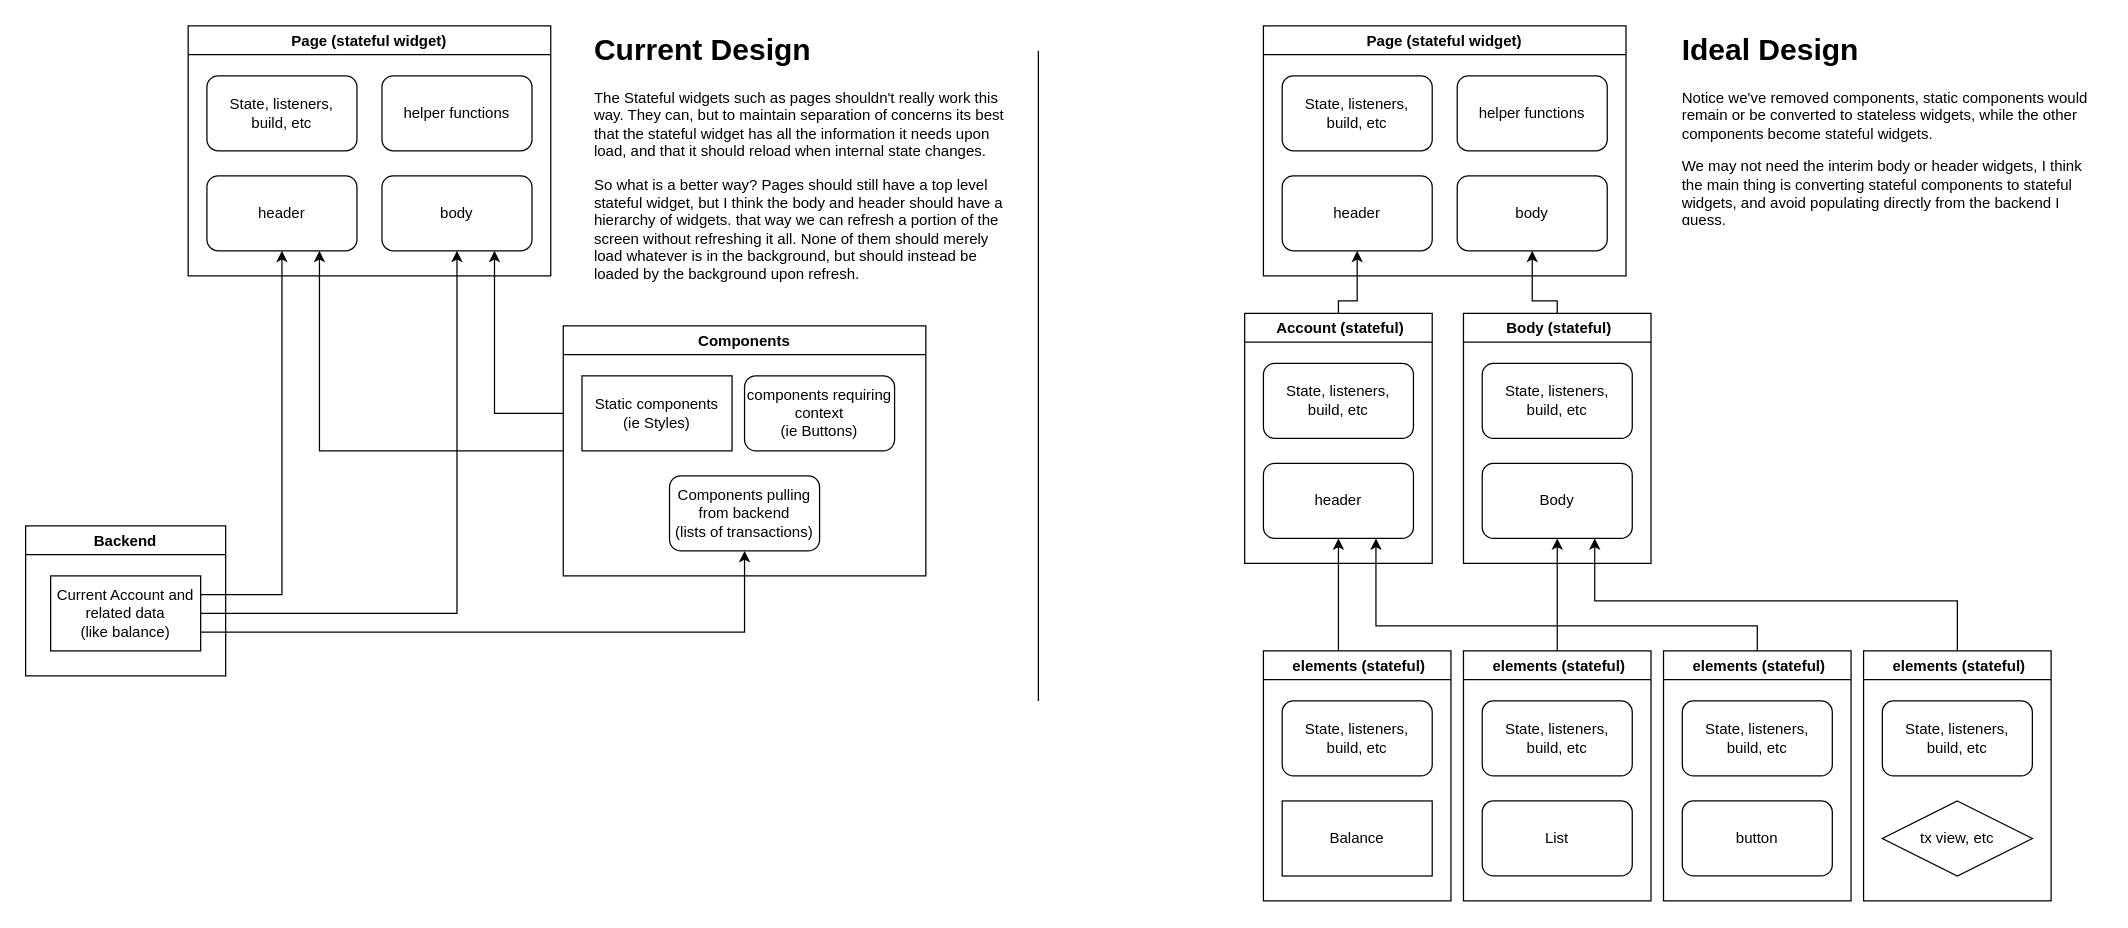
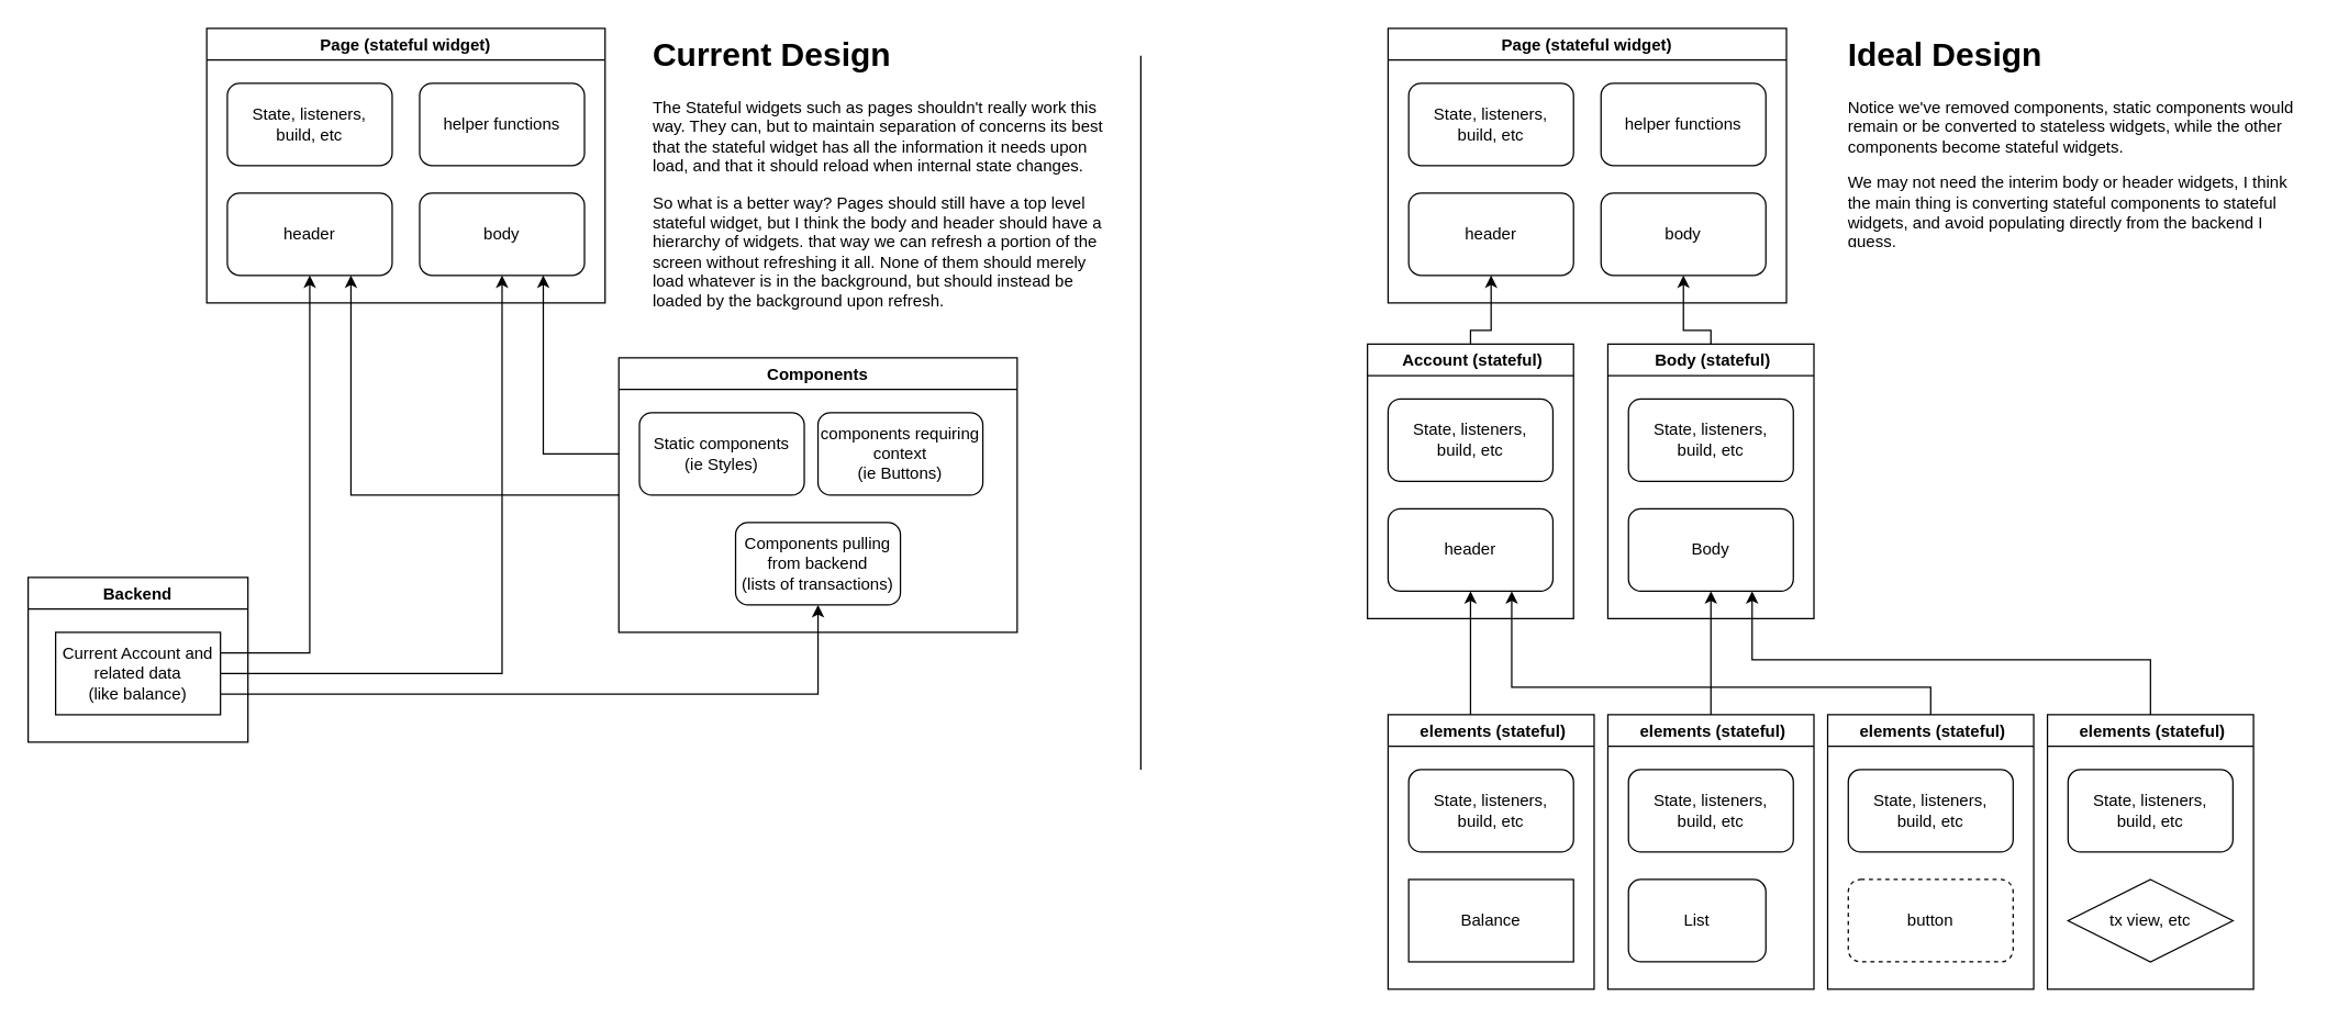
  <mxCell id="0" />
  <mxCell id="1" parent="0" />
  <mxCell id="2" style="edgeStyle=orthogonalEdgeStyle;rounded=0;orthogonalLoop=1;jettySize=auto;html=1;entryX=0.5;entryY=1;entryDx=0;entryDy=0;exitX=1;exitY=0.25;exitDx=0;exitDy=0;" edge="1" parent="1" source="9" target="4"><mxGeometry relative="1" as="geometry"><mxPoint x="290" y="190" as="targetPoint" /></mxGeometry></mxCell>
  <mxCell id="3" value="Page (stateful widget)" style="swimlane;" vertex="1" parent="1"><mxGeometry x="150" y="20" width="290" height="200" as="geometry" /></mxCell>
  <mxCell id="4" value="header" style="rounded=1;whiteSpace=wrap;html=1;" vertex="1" parent="3"><mxGeometry x="15" y="120" width="120" height="60" as="geometry" /></mxCell>
  <mxCell id="5" value="body" style="rounded=1;whiteSpace=wrap;html=1;" vertex="1" parent="3"><mxGeometry x="155" y="120" width="120" height="60" as="geometry" /></mxCell>
  <mxCell id="6" value="helper functions" style="rounded=1;whiteSpace=wrap;html=1;" vertex="1" parent="3"><mxGeometry x="155" y="40" width="120" height="60" as="geometry" /></mxCell>
  <mxCell id="7" value="State, listeners, &lt;br&gt;build, etc" style="rounded=1;whiteSpace=wrap;html=1;" vertex="1" parent="3"><mxGeometry x="15" y="40" width="120" height="60" as="geometry" /></mxCell>
  <mxCell id="8" value="Backend" style="swimlane;" vertex="1" parent="1"><mxGeometry x="20" y="420" width="160" height="120" as="geometry" /></mxCell>
  <mxCell id="9" value="Current Account and related data&lt;br&gt;(like balance)" style="whiteSpace=wrap;html=1;rounded=0;" vertex="1" parent="8"><mxGeometry x="20" y="40" width="120" height="60" as="geometry" /></mxCell>
  <mxCell id="10" style="edgeStyle=orthogonalEdgeStyle;rounded=0;orthogonalLoop=1;jettySize=auto;html=1;entryX=0.75;entryY=1;entryDx=0;entryDy=0;" edge="1" parent="1" source="12" target="4"><mxGeometry relative="1" as="geometry" /></mxCell>
  <mxCell id="11" style="edgeStyle=orthogonalEdgeStyle;rounded=0;orthogonalLoop=1;jettySize=auto;html=1;entryX=0.75;entryY=1;entryDx=0;entryDy=0;" edge="1" parent="1" source="12" target="5"><mxGeometry relative="1" as="geometry"><Array as="points"><mxPoint x="395" y="330" /></Array></mxGeometry></mxCell>
  <mxCell id="12" value="Components" style="swimlane;" vertex="1" parent="1"><mxGeometry x="450" y="260" width="290" height="200" as="geometry" /></mxCell>
  <mxCell id="13" value="Components pulling from backend&lt;br&gt;(lists of transactions)" style="rounded=1;whiteSpace=wrap;html=1;" vertex="1" parent="12"><mxGeometry x="85" y="120" width="120" height="60" as="geometry" /></mxCell>
  <mxCell id="14" value="components requiring context&lt;br&gt;(ie Buttons)" style="rounded=1;whiteSpace=wrap;html=1;" vertex="1" parent="12"><mxGeometry x="145" y="40" width="120" height="60" as="geometry" /></mxCell>
- <mxCell id="15" value="Static components&lt;br&gt;(ie Styles)" style="whiteSpace=wrap;html=1;rounded=0;" vertex="1" parent="12"><mxGeometry x="15" y="40" width="120" height="60" as="geometry" /></mxCell>
+ <mxCell id="15" value="Static components&lt;br&gt;(ie Styles)" style="rounded=1;whiteSpace=wrap;html=1;" vertex="1" parent="12"><mxGeometry x="15" y="40" width="120" height="60" as="geometry" /></mxCell>
  <mxCell id="16" style="edgeStyle=orthogonalEdgeStyle;rounded=0;orthogonalLoop=1;jettySize=auto;html=1;entryX=0.5;entryY=1;entryDx=0;entryDy=0;exitX=1;exitY=0.75;exitDx=0;exitDy=0;" edge="1" parent="1" source="9" target="13"><mxGeometry relative="1" as="geometry" /></mxCell>
  <mxCell id="17" value="" style="endArrow=none;html=1;" edge="1" parent="1"><mxGeometry width="50" height="50" relative="1" as="geometry"><mxPoint x="830" y="560" as="sourcePoint" /><mxPoint x="830" y="40" as="targetPoint" /></mxGeometry></mxCell>
  <mxCell id="18" value="&lt;h1&gt;Current Design&lt;/h1&gt;&lt;p&gt;The Stateful widgets such as pages shouldn't really work this way. They can, but to maintain separation of concerns its best that the stateful widget has all the information it needs upon load, and that it should reload when internal state changes.&lt;/p&gt;&lt;p&gt;So what is a better way? Pages should still have a top level stateful widget, but I think the body and header should have a hierarchy of widgets. that way we can refresh a portion of the screen without refreshing it all. None of them should merely load whatever is in the background, but should instead be loaded by the background upon refresh.&lt;/p&gt;" style="text;html=1;strokeColor=none;fillColor=none;spacing=5;spacingTop=-20;whiteSpace=wrap;overflow=hidden;rounded=0;" vertex="1" parent="1"><mxGeometry x="470" y="20" width="340" height="220" as="geometry" /></mxCell>
  <mxCell id="19" value="Page (stateful widget)" style="swimlane;" vertex="1" parent="1"><mxGeometry x="1010" y="20" width="290" height="200" as="geometry" /></mxCell>
  <mxCell id="20" value="header" style="rounded=1;whiteSpace=wrap;html=1;" vertex="1" parent="19"><mxGeometry x="15" y="120" width="120" height="60" as="geometry" /></mxCell>
  <mxCell id="21" value="body" style="rounded=1;whiteSpace=wrap;html=1;" vertex="1" parent="19"><mxGeometry x="155" y="120" width="120" height="60" as="geometry" /></mxCell>
  <mxCell id="22" value="helper functions" style="rounded=1;whiteSpace=wrap;html=1;" vertex="1" parent="19"><mxGeometry x="155" y="40" width="120" height="60" as="geometry" /></mxCell>
  <mxCell id="23" value="State, listeners, &lt;br&gt;build, etc" style="rounded=1;whiteSpace=wrap;html=1;" vertex="1" parent="19"><mxGeometry x="15" y="40" width="120" height="60" as="geometry" /></mxCell>
  <mxCell id="24" style="edgeStyle=orthogonalEdgeStyle;rounded=0;orthogonalLoop=1;jettySize=auto;html=1;entryX=0.5;entryY=1;entryDx=0;entryDy=0;" edge="1" parent="1" source="25" target="20"><mxGeometry relative="1" as="geometry"><Array as="points"><mxPoint x="1070" y="240" /><mxPoint x="1085" y="240" /></Array></mxGeometry></mxCell>
  <mxCell id="25" value=" Account (stateful)" style="swimlane;" vertex="1" parent="1"><mxGeometry x="995" y="250" width="150" height="200" as="geometry" /></mxCell>
  <mxCell id="26" value="State, listeners, &lt;br&gt;build, etc" style="rounded=1;whiteSpace=wrap;html=1;" vertex="1" parent="25"><mxGeometry x="15" y="40" width="120" height="60" as="geometry" /></mxCell>
  <mxCell id="27" value="header" style="rounded=1;whiteSpace=wrap;html=1;" vertex="1" parent="25"><mxGeometry x="15" y="120" width="120" height="60" as="geometry" /></mxCell>
  <mxCell id="28" style="edgeStyle=orthogonalEdgeStyle;rounded=0;orthogonalLoop=1;jettySize=auto;html=1;" edge="1" parent="1" source="29" target="21"><mxGeometry relative="1" as="geometry"><Array as="points"><mxPoint x="1245" y="240" /><mxPoint x="1225" y="240" /></Array></mxGeometry></mxCell>
  <mxCell id="29" value=" Body (stateful)" style="swimlane;" vertex="1" parent="1"><mxGeometry x="1170" y="250" width="150" height="200" as="geometry" /></mxCell>
  <mxCell id="30" value="State, listeners, &lt;br&gt;build, etc" style="rounded=1;whiteSpace=wrap;html=1;" vertex="1" parent="29"><mxGeometry x="15" y="40" width="120" height="60" as="geometry" /></mxCell>
  <mxCell id="31" value="Body" style="rounded=1;whiteSpace=wrap;html=1;" vertex="1" parent="29"><mxGeometry x="15" y="120" width="120" height="60" as="geometry" /></mxCell>
  <mxCell id="32" style="edgeStyle=orthogonalEdgeStyle;rounded=0;orthogonalLoop=1;jettySize=auto;html=1;entryX=0.5;entryY=1;entryDx=0;entryDy=0;" edge="1" parent="1" source="33" target="31"><mxGeometry relative="1" as="geometry" /></mxCell>
  <mxCell id="33" value=" elements (stateful)" style="swimlane;" vertex="1" parent="1"><mxGeometry x="1170" y="520" width="150" height="200" as="geometry" /></mxCell>
  <mxCell id="34" value="State, listeners, &lt;br&gt;build, etc" style="rounded=1;whiteSpace=wrap;html=1;" vertex="1" parent="33"><mxGeometry x="15" y="40" width="120" height="60" as="geometry" /></mxCell>
- <mxCell id="35" value="List" style="rounded=1;whiteSpace=wrap;html=1;" vertex="1" parent="33"><mxGeometry x="15" y="120" width="120" height="60" as="geometry" /></mxCell>
+ <mxCell id="35" value="List" style="rounded=1;whiteSpace=wrap;html=1;" vertex="1" parent="33"><mxGeometry x="15" y="120" width="100" height="60" as="geometry" /></mxCell>
  <mxCell id="36" style="edgeStyle=orthogonalEdgeStyle;rounded=0;orthogonalLoop=1;jettySize=auto;html=1;entryX=0.75;entryY=1;entryDx=0;entryDy=0;" edge="1" parent="1" source="37" target="27"><mxGeometry relative="1" as="geometry"><Array as="points"><mxPoint x="1405" y="500" /><mxPoint x="1100" y="500" /></Array></mxGeometry></mxCell>
  <mxCell id="37" value=" elements (stateful)" style="swimlane;" vertex="1" parent="1"><mxGeometry x="1330" y="520" width="150" height="200" as="geometry" /></mxCell>
  <mxCell id="38" value="State, listeners, &lt;br&gt;build, etc" style="rounded=1;whiteSpace=wrap;html=1;" vertex="1" parent="37"><mxGeometry x="15" y="40" width="120" height="60" as="geometry" /></mxCell>
- <mxCell id="39" value="button" style="rounded=1;whiteSpace=wrap;html=1;" vertex="1" parent="37"><mxGeometry x="15" y="120" width="120" height="60" as="geometry" /></mxCell>
+ <mxCell id="39" value="button" style="rounded=1;whiteSpace=wrap;html=1;dashed=1;" vertex="1" parent="37"><mxGeometry x="15" y="120" width="120" height="60" as="geometry" /></mxCell>
  <mxCell id="40" style="edgeStyle=orthogonalEdgeStyle;rounded=0;orthogonalLoop=1;jettySize=auto;html=1;entryX=0.75;entryY=1;entryDx=0;entryDy=0;" edge="1" parent="1" source="41" target="31"><mxGeometry relative="1" as="geometry"><Array as="points"><mxPoint x="1565" y="480" /><mxPoint x="1275" y="480" /></Array></mxGeometry></mxCell>
  <mxCell id="41" value=" elements (stateful)" style="swimlane;" vertex="1" parent="1"><mxGeometry x="1490" y="520" width="150" height="200" as="geometry" /></mxCell>
  <mxCell id="42" value="State, listeners, &lt;br&gt;build, etc" style="rounded=1;whiteSpace=wrap;html=1;" vertex="1" parent="41"><mxGeometry x="15" y="40" width="120" height="60" as="geometry" /></mxCell>
  <mxCell id="43" value="tx view, etc" style="rhombus;whiteSpace=wrap;html=1;" vertex="1" parent="41"><mxGeometry x="15" y="120" width="120" height="60" as="geometry" /></mxCell>
  <mxCell id="44" style="edgeStyle=orthogonalEdgeStyle;rounded=0;orthogonalLoop=1;jettySize=auto;html=1;entryX=0.5;entryY=1;entryDx=0;entryDy=0;" edge="1" parent="1" source="45" target="27"><mxGeometry relative="1" as="geometry"><Array as="points"><mxPoint x="1070" y="500" /><mxPoint x="1070" y="500" /></Array></mxGeometry></mxCell>
  <mxCell id="45" value=" elements (stateful)" style="swimlane;" vertex="1" parent="1"><mxGeometry x="1010" y="520" width="150" height="200" as="geometry" /></mxCell>
  <mxCell id="46" value="State, listeners, &lt;br&gt;build, etc" style="rounded=1;whiteSpace=wrap;html=1;" vertex="1" parent="45"><mxGeometry x="15" y="40" width="120" height="60" as="geometry" /></mxCell>
  <mxCell id="47" value="Balance" style="whiteSpace=wrap;html=1;rounded=0;" vertex="1" parent="45"><mxGeometry x="15" y="120" width="120" height="60" as="geometry" /></mxCell>
  <mxCell id="48" value="&lt;h1&gt;Ideal Design&lt;/h1&gt;&lt;p&gt;Notice we've removed components, static components would remain or be converted to stateless widgets, while the other components become stateful widgets.&lt;/p&gt;&lt;p&gt;We may not need the interim body or header widgets, I think the main thing is converting stateful components to stateful widgets, and avoid populating directly from the backend I guess.&lt;/p&gt;" style="text;html=1;strokeColor=none;fillColor=none;spacing=5;spacingTop=-20;whiteSpace=wrap;overflow=hidden;rounded=0;" vertex="1" parent="1"><mxGeometry x="1340" y="20" width="340" height="160" as="geometry" /></mxCell>
  <mxCell id="49" style="edgeStyle=orthogonalEdgeStyle;rounded=0;orthogonalLoop=1;jettySize=auto;html=1;entryX=0.5;entryY=1;entryDx=0;entryDy=0;" edge="1" parent="1" source="9" target="5"><mxGeometry relative="1" as="geometry" /></mxCell>
